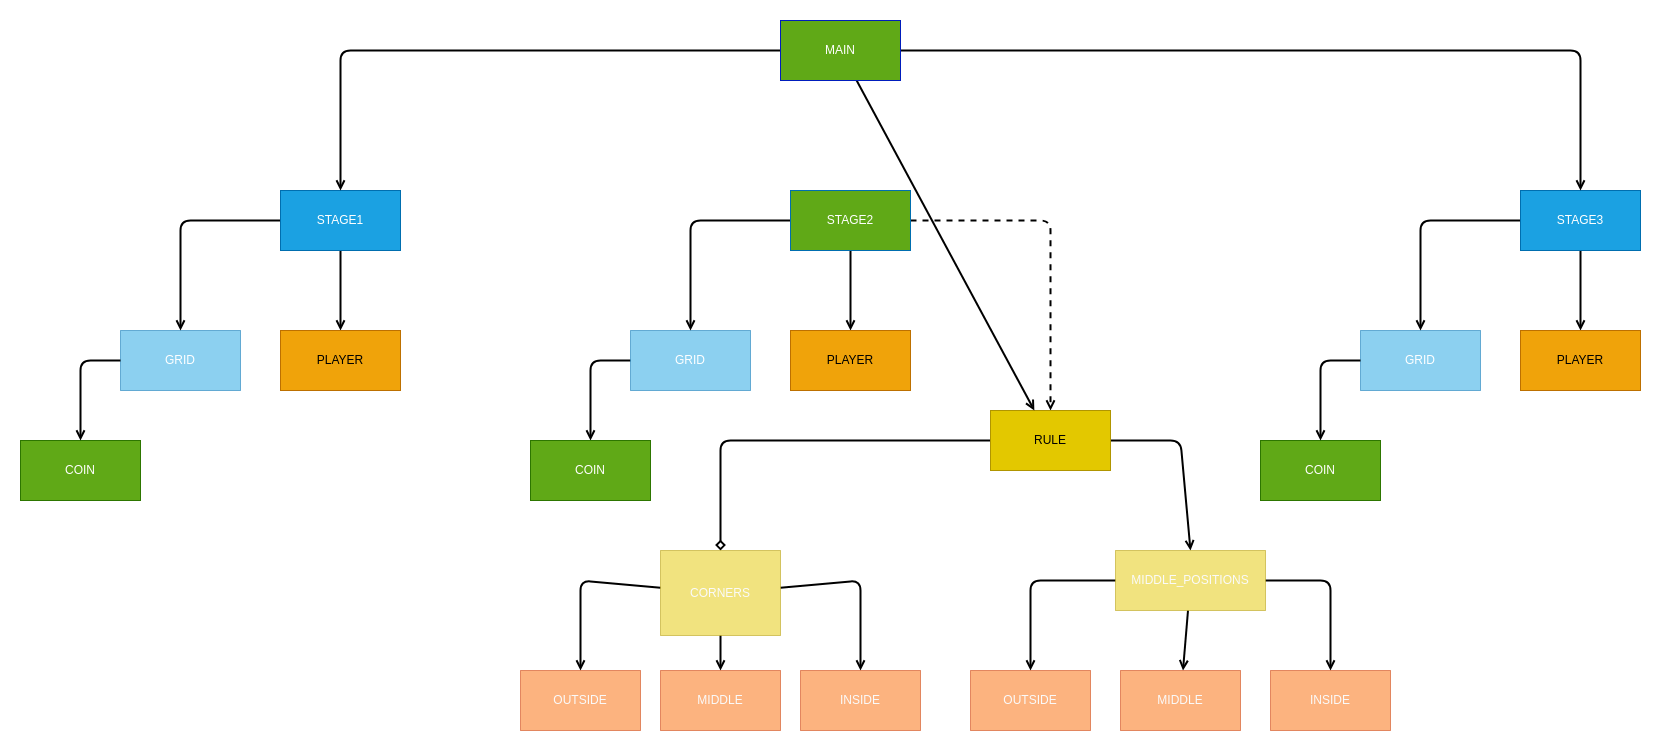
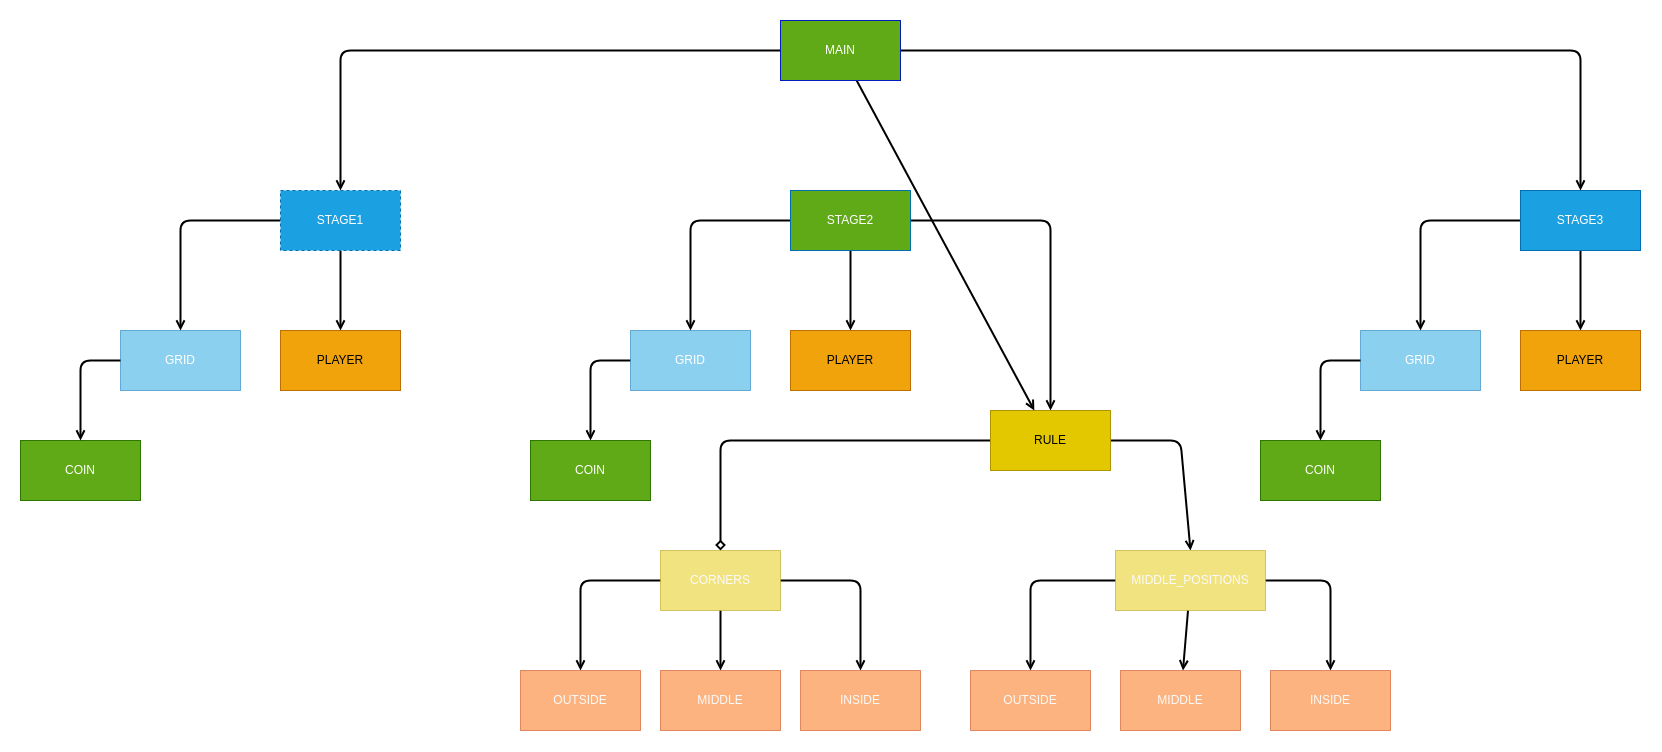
  <mxCell id="0" />
  <mxCell id="1" parent="0" />
  <mxCell id="2" value="" style="edgeStyle=none;html=1;endArrow=open;endFill=0;jumpSize=6;strokeWidth=2;" parent="1" source="3" target="4" edge="1"><mxGeometry relative="1" as="geometry"><Array as="points"><mxPoint x="590" y="360" /></Array></mxGeometry></mxCell>
  <mxCell id="3" value="GRID" style="whiteSpace=wrap;html=1;fillColor=#1ba1e2;fontColor=#ffffff;strokeColor=#006EAF;opacity=50;" parent="1" vertex="1"><mxGeometry x="630" y="330" width="120" height="60" as="geometry" /></mxCell>
  <mxCell id="4" value="COIN" style="whiteSpace=wrap;html=1;direction=west;fillColor=#60a917;fontColor=#ffffff;strokeColor=#2D7600;" parent="1" vertex="1"><mxGeometry x="530" y="440" width="120" height="60" as="geometry" /></mxCell>
  <mxCell id="5" value="" style="edgeStyle=none;jumpSize=6;html=1;endArrow=open;endFill=0;entryX=0.5;entryY=0;entryDx=0;entryDy=0;strokeWidth=2;" parent="1" source="8" target="3" edge="1"><mxGeometry relative="1" as="geometry"><mxPoint x="740" y="220" as="targetPoint" /><Array as="points"><mxPoint x="690" y="220" /></Array></mxGeometry></mxCell>
  <mxCell id="6" value="" style="edgeStyle=none;jumpSize=6;html=1;endArrow=open;endFill=0;strokeWidth=2;" parent="1" source="8" target="9" edge="1"><mxGeometry relative="1" as="geometry" /></mxCell>
- <mxCell id="7" value="" style="edgeStyle=none;jumpSize=6;html=1;endArrow=open;endFill=0;exitX=1;exitY=0.5;exitDx=0;exitDy=0;strokeWidth=2;dashed=1;" parent="1" source="8" target="12" edge="1"><mxGeometry relative="1" as="geometry"><mxPoint x="830" y="300" as="sourcePoint" /><Array as="points"><mxPoint x="1050" y="220" /></Array></mxGeometry></mxCell>
+ <mxCell id="7" value="" style="edgeStyle=none;jumpSize=6;html=1;endArrow=open;endFill=0;exitX=1;exitY=0.5;exitDx=0;exitDy=0;strokeWidth=2;" parent="1" source="8" target="12" edge="1"><mxGeometry relative="1" as="geometry"><mxPoint x="830" y="300" as="sourcePoint" /><Array as="points"><mxPoint x="1050" y="220" /></Array></mxGeometry></mxCell>
  <mxCell id="8" value="STAGE2" style="whiteSpace=wrap;html=1;fillColor=#60a917;fontColor=#ffffff;strokeColor=#006EAF;" parent="1" vertex="1"><mxGeometry x="790" y="190" width="120" height="60" as="geometry" /></mxCell>
  <mxCell id="9" value="PLAYER" style="whiteSpace=wrap;html=1;fillColor=#f0a30a;fontColor=#000000;strokeColor=#BD7000;" parent="1" vertex="1"><mxGeometry x="790" y="330" width="120" height="60" as="geometry" /></mxCell>
  <mxCell id="10" value="" style="edgeStyle=none;jumpSize=6;html=1;endArrow=diamond;endFill=0;exitX=0;exitY=0.5;exitDx=0;exitDy=0;entryX=0.5;entryY=0;entryDx=0;entryDy=0;strokeWidth=2;" parent="1" source="12" target="16" edge="1"><mxGeometry relative="1" as="geometry"><Array as="points"><mxPoint x="720" y="440" /></Array></mxGeometry></mxCell>
  <mxCell id="11" value="" style="edgeStyle=none;jumpSize=6;html=1;endArrow=open;endFill=0;entryX=0.5;entryY=0;entryDx=0;entryDy=0;strokeWidth=2;" parent="1" target="20" edge="1"><mxGeometry relative="1" as="geometry"><mxPoint x="1110" y="440" as="sourcePoint" /><Array as="points"><mxPoint x="1180" y="440" /></Array></mxGeometry></mxCell>
  <mxCell id="12" value="RULE" style="whiteSpace=wrap;html=1;fillColor=#e3c800;fontColor=#000000;strokeColor=#B09500;" parent="1" vertex="1"><mxGeometry x="990" y="410" width="120" height="60" as="geometry" /></mxCell>
  <mxCell id="13" value="" style="edgeStyle=none;jumpSize=6;html=1;endArrow=open;endFill=0;strokeWidth=2;" parent="1" source="16" target="24" edge="1"><mxGeometry relative="1" as="geometry"><Array as="points"><mxPoint x="580" y="580" /></Array></mxGeometry></mxCell>
  <mxCell id="14" value="" style="edgeStyle=none;jumpSize=6;html=1;endArrow=open;endFill=0;strokeWidth=2;" parent="1" source="16" target="25" edge="1"><mxGeometry relative="1" as="geometry" /></mxCell>
  <mxCell id="15" value="" style="edgeStyle=none;jumpSize=6;html=1;endArrow=open;endFill=0;strokeWidth=2;" parent="1" source="16" target="26" edge="1"><mxGeometry relative="1" as="geometry"><Array as="points"><mxPoint x="860" y="580" /></Array></mxGeometry></mxCell>
- <mxCell id="16" value="CORNERS" style="whiteSpace=wrap;html=1;fillColor=#e3c800;fontColor=#fafafa;strokeColor=#B09500;opacity=50;" parent="1" vertex="1"><mxGeometry x="660" y="550" width="120" height="85" as="geometry" /></mxCell>
+ <mxCell id="16" value="CORNERS" style="whiteSpace=wrap;html=1;fillColor=#e3c800;fontColor=#fafafa;strokeColor=#B09500;opacity=50;" parent="1" vertex="1"><mxGeometry x="660" y="550" width="120" height="60" as="geometry" /></mxCell>
  <mxCell id="17" value="" style="edgeStyle=none;jumpSize=6;html=1;endArrow=open;endFill=0;strokeWidth=2;" parent="1" source="20" target="21" edge="1"><mxGeometry relative="1" as="geometry"><Array as="points"><mxPoint x="1030" y="580" /></Array></mxGeometry></mxCell>
  <mxCell id="18" value="" style="edgeStyle=none;jumpSize=6;html=1;endArrow=open;endFill=0;strokeWidth=2;" parent="1" source="20" target="22" edge="1"><mxGeometry relative="1" as="geometry" /></mxCell>
  <mxCell id="19" value="" style="edgeStyle=none;jumpSize=6;html=1;endArrow=open;endFill=0;strokeWidth=2;" parent="1" source="20" target="23" edge="1"><mxGeometry relative="1" as="geometry"><Array as="points"><mxPoint x="1330" y="580" /></Array></mxGeometry></mxCell>
  <mxCell id="20" value="MIDDLE_POSITIONS" style="whiteSpace=wrap;html=1;fillColor=#e3c800;fontColor=#fafafa;strokeColor=#B09500;opacity=50;" parent="1" vertex="1"><mxGeometry x="1115" y="550" width="150" height="60" as="geometry" /></mxCell>
  <mxCell id="21" value="OUTSIDE" style="whiteSpace=wrap;html=1;fillColor=#fa6800;fontColor=#fafafa;strokeColor=#C73500;opacity=50;" parent="1" vertex="1"><mxGeometry x="970" y="670" width="120" height="60" as="geometry" /></mxCell>
  <mxCell id="22" value="MIDDLE" style="whiteSpace=wrap;html=1;fillColor=#fa6800;fontColor=#fafafa;strokeColor=#C73500;opacity=50;" parent="1" vertex="1"><mxGeometry x="1120" y="670" width="120" height="60" as="geometry" /></mxCell>
  <mxCell id="23" value="INSIDE" style="whiteSpace=wrap;html=1;fillColor=#fa6800;fontColor=#fafafa;strokeColor=#C73500;opacity=50;" parent="1" vertex="1"><mxGeometry x="1270" y="670" width="120" height="60" as="geometry" /></mxCell>
  <mxCell id="24" value="OUTSIDE" style="whiteSpace=wrap;html=1;fillColor=#fa6800;fontColor=#fafafa;strokeColor=#C73500;opacity=50;" parent="1" vertex="1"><mxGeometry x="520" y="670" width="120" height="60" as="geometry" /></mxCell>
  <mxCell id="25" value="MIDDLE" style="whiteSpace=wrap;html=1;fillColor=#fa6800;fontColor=#fafafa;strokeColor=#C73500;opacity=50;" parent="1" vertex="1"><mxGeometry x="660" y="670" width="120" height="60" as="geometry" /></mxCell>
  <mxCell id="26" value="INSIDE" style="whiteSpace=wrap;html=1;fillColor=#fa6800;fontColor=#fafafa;strokeColor=#C73500;opacity=50;" parent="1" vertex="1"><mxGeometry x="800" y="670" width="120" height="60" as="geometry" /></mxCell>
  <mxCell id="27" value="GRID" style="whiteSpace=wrap;html=1;fillColor=#1ba1e2;strokeColor=#006EAF;fontColor=#ffffff;opacity=50;" parent="1" vertex="1"><mxGeometry x="120" y="330" width="120" height="60" as="geometry" /></mxCell>
  <mxCell id="28" value="" style="edgeStyle=none;jumpSize=6;html=1;endArrow=open;endFill=0;entryX=0.5;entryY=0;entryDx=0;entryDy=0;strokeWidth=2;" parent="1" source="30" target="27" edge="1"><mxGeometry relative="1" as="geometry"><mxPoint x="230" y="220" as="targetPoint" /><Array as="points"><mxPoint x="180" y="220" /></Array></mxGeometry></mxCell>
  <mxCell id="29" value="" style="edgeStyle=none;jumpSize=6;html=1;endArrow=open;endFill=0;strokeWidth=2;" parent="1" source="30" target="31" edge="1"><mxGeometry relative="1" as="geometry" /></mxCell>
- <mxCell id="30" value="STAGE1" style="whiteSpace=wrap;html=1;fillColor=#1ba1e2;fontColor=#ffffff;strokeColor=#006EAF;" parent="1" vertex="1"><mxGeometry x="280" y="190" width="120" height="60" as="geometry" /></mxCell>
+ <mxCell id="30" value="STAGE1" style="whiteSpace=wrap;html=1;fillColor=#1ba1e2;fontColor=#ffffff;strokeColor=#006EAF;dashed=1;" parent="1" vertex="1"><mxGeometry x="280" y="190" width="120" height="60" as="geometry" /></mxCell>
  <mxCell id="31" value="PLAYER" style="whiteSpace=wrap;html=1;fillColor=#f0a30a;fontColor=#000000;strokeColor=#BD7000;" parent="1" vertex="1"><mxGeometry x="280" y="330" width="120" height="60" as="geometry" /></mxCell>
  <mxCell id="32" value="COIN" style="whiteSpace=wrap;html=1;direction=west;fillColor=#60a917;strokeColor=#2D7600;fontColor=#ffffff;" parent="1" vertex="1"><mxGeometry x="20" y="440" width="120" height="60" as="geometry" /></mxCell>
  <mxCell id="33" value="" style="edgeStyle=none;html=1;endArrow=open;endFill=0;jumpSize=6;strokeWidth=2;" parent="1" target="32" edge="1"><mxGeometry relative="1" as="geometry"><mxPoint x="120" y="360" as="sourcePoint" /><Array as="points"><mxPoint x="80" y="360" /></Array></mxGeometry></mxCell>
  <mxCell id="34" value="GRID" style="whiteSpace=wrap;html=1;fillColor=#1ba1e2;fontColor=#ffffff;strokeColor=#006EAF;opacity=50;" parent="1" vertex="1"><mxGeometry x="1360" y="330" width="120" height="60" as="geometry" /></mxCell>
  <mxCell id="35" value="" style="edgeStyle=none;jumpSize=6;html=1;endArrow=open;endFill=0;entryX=0.5;entryY=0;entryDx=0;entryDy=0;strokeWidth=2;" parent="1" source="37" target="34" edge="1"><mxGeometry relative="1" as="geometry"><mxPoint x="1470" y="220" as="targetPoint" /><Array as="points"><mxPoint x="1420" y="220" /></Array></mxGeometry></mxCell>
  <mxCell id="36" value="" style="edgeStyle=none;jumpSize=6;html=1;endArrow=open;endFill=0;strokeWidth=2;" parent="1" source="37" target="38" edge="1"><mxGeometry relative="1" as="geometry" /></mxCell>
  <mxCell id="37" value="STAGE3" style="whiteSpace=wrap;html=1;fillColor=#1ba1e2;fontColor=#ffffff;strokeColor=#006EAF;" parent="1" vertex="1"><mxGeometry x="1520" y="190" width="120" height="60" as="geometry" /></mxCell>
  <mxCell id="38" value="PLAYER" style="whiteSpace=wrap;html=1;fillColor=#f0a30a;fontColor=#000000;strokeColor=#BD7000;" parent="1" vertex="1"><mxGeometry x="1520" y="330" width="120" height="60" as="geometry" /></mxCell>
  <mxCell id="39" value="COIN" style="whiteSpace=wrap;html=1;direction=west;fillColor=#60a917;fontColor=#ffffff;strokeColor=#2D7600;" parent="1" vertex="1"><mxGeometry x="1260" y="440" width="120" height="60" as="geometry" /></mxCell>
  <mxCell id="40" value="" style="edgeStyle=none;html=1;endArrow=open;endFill=0;jumpSize=6;strokeWidth=2;" parent="1" target="39" edge="1"><mxGeometry relative="1" as="geometry"><mxPoint x="1360" y="360" as="sourcePoint" /><Array as="points"><mxPoint x="1320" y="360" /></Array></mxGeometry></mxCell>
  <mxCell id="41" value="" style="edgeStyle=none;jumpSize=6;html=1;endArrow=open;endFill=0;entryX=0.5;entryY=0;entryDx=0;entryDy=0;strokeWidth=2;" parent="1" source="44" target="30" edge="1"><mxGeometry relative="1" as="geometry"><mxPoint x="700" y="-90" as="targetPoint" /><Array as="points"><mxPoint x="340" y="50" /></Array></mxGeometry></mxCell>
  <mxCell id="42" value="" style="edgeStyle=none;jumpSize=6;html=1;endArrow=open;endFill=0;strokeWidth=2;" parent="1" source="44" target="12" edge="1"><mxGeometry relative="1" as="geometry"><mxPoint x="840" y="20" as="targetPoint" /></mxGeometry></mxCell>
  <mxCell id="43" value="" style="edgeStyle=none;jumpSize=6;html=1;endArrow=open;endFill=0;entryX=0.5;entryY=0;entryDx=0;entryDy=0;strokeWidth=2;" parent="1" source="44" target="37" edge="1"><mxGeometry relative="1" as="geometry"><mxPoint x="980" y="-90" as="targetPoint" /><Array as="points"><mxPoint x="1580" y="50" /></Array></mxGeometry></mxCell>
  <mxCell id="44" value="MAIN" style="whiteSpace=wrap;html=1;fillColor=#60a917;fontColor=#ffffff;strokeColor=#001DBC;" parent="1" vertex="1"><mxGeometry x="780" y="20" width="120" height="60" as="geometry" /></mxCell>
